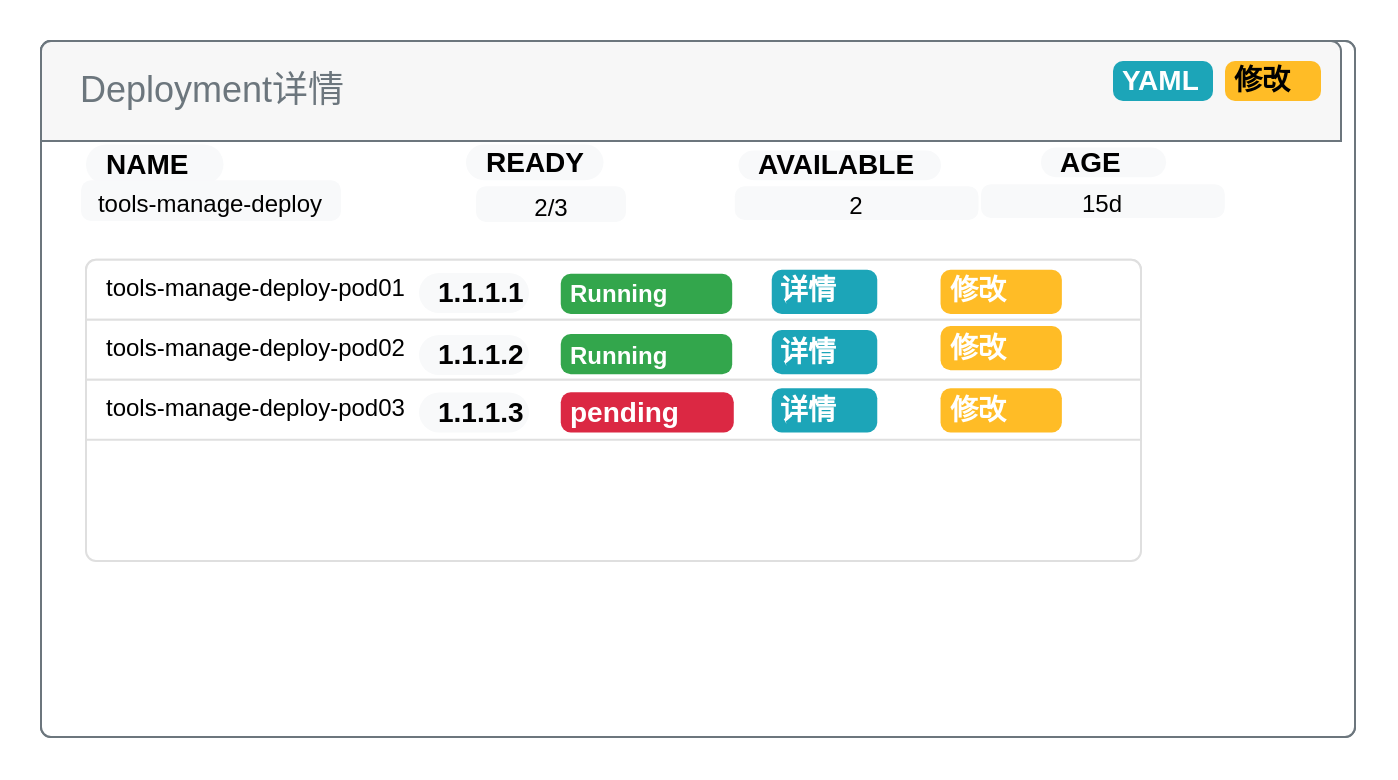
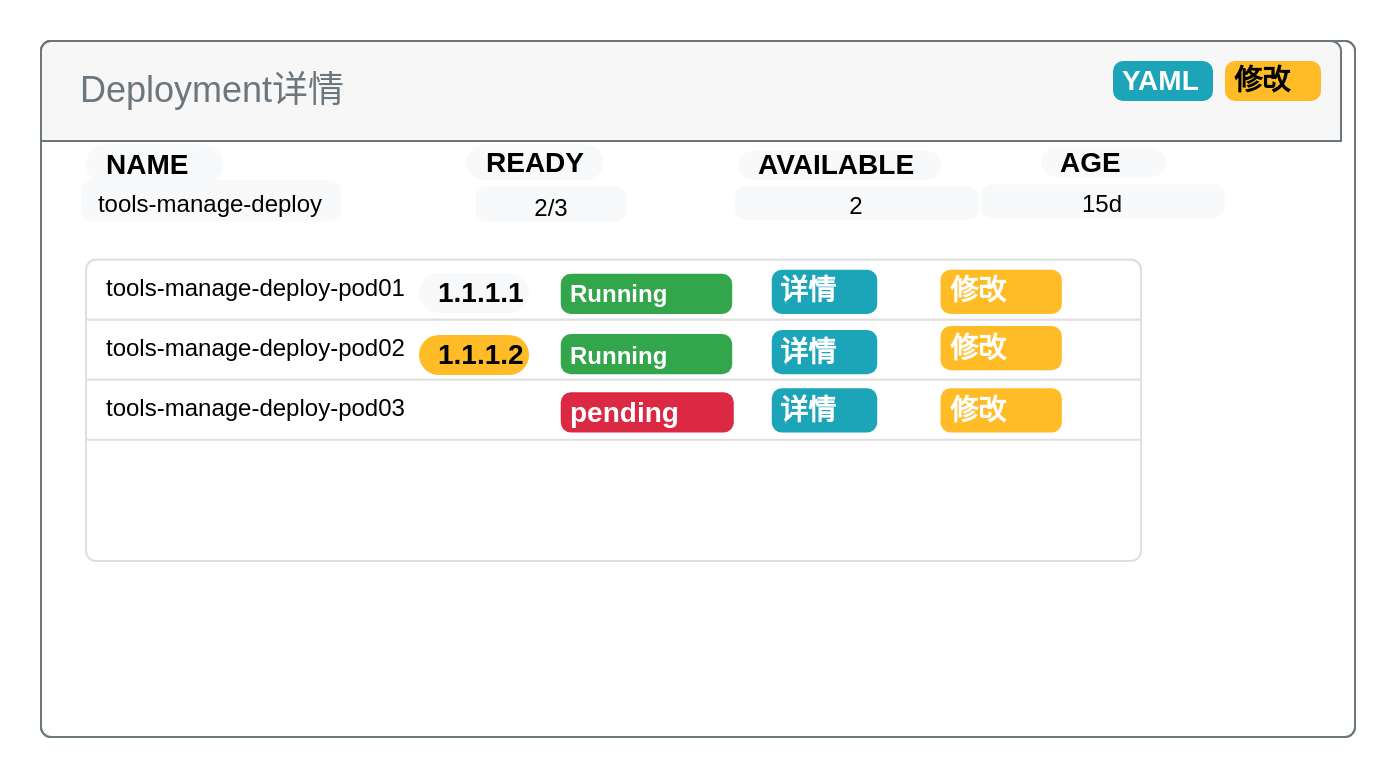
  <mxCell id="0" />
  <mxCell id="1" parent="0" />
  <mxCell id="2" value="" style="html=1;shadow=0;dashed=0;shape=mxgraph.bootstrap.rrect;rSize=5;strokeColor=#6C767D;html=1;whiteSpace=wrap;fillColor=#ffffff;fontColor=#6C767D;verticalAlign=bottom;align=left;spacing=20;spacingBottom=0;fontSize=14;" vertex="1" parent="1"><mxGeometry x="20" y="20" width="657" height="348" as="geometry" /></mxCell>
  <mxCell id="3" value="Deployment详情" style="html=1;shadow=0;dashed=0;shape=mxgraph.bootstrap.topButton;rSize=5;perimeter=none;whiteSpace=wrap;fillColor=#F7F7F7;strokeColor=#6C767D;fontColor=#6C767D;resizeWidth=1;fontSize=18;align=left;spacing=20;" vertex="1" parent="2"><mxGeometry width="650" height="50" relative="1" as="geometry" /></mxCell>
  <mxCell id="4" value="NAME" style="rounded=1;whiteSpace=wrap;html=1;arcSize=50;strokeColor=none;strokeWidth=1;fillColor=#F8F9FA;fontColor=#000000;whiteSpace=wrap;align=left;verticalAlign=middle;spacingLeft=0;fontStyle=1;fontSize=14;spacing=10;" vertex="1" parent="2"><mxGeometry x="22.5" y="51.703" width="68.75" height="19.886" as="geometry" /></mxCell>
  <mxCell id="5" value="&lt;font style=&quot;font-size: 12px;&quot;&gt;tools-manage-deploy&lt;/font&gt;" style="html=1;shadow=0;dashed=0;shape=mxgraph.bootstrap.rrect;rSize=5;strokeColor=none;strokeWidth=1;fillColor=#F8F9FA;fontColor=#000000;whiteSpace=wrap;align=center;verticalAlign=middle;spacingLeft=0;fontStyle=0;fontSize=16;spacing=5;" vertex="1" parent="2"><mxGeometry x="20" y="69.6" width="130" height="20.4" as="geometry" /></mxCell>
  <mxCell id="6" value="READY" style="rounded=1;whiteSpace=wrap;html=1;arcSize=50;strokeColor=none;strokeWidth=1;fillColor=#F8F9FA;fontColor=#000000;whiteSpace=wrap;align=left;verticalAlign=middle;spacingLeft=0;fontStyle=1;fontSize=14;spacing=10;" vertex="1" parent="2"><mxGeometry x="212.5" y="51.703" width="68.75" height="17.897" as="geometry" /></mxCell>
  <mxCell id="7" value="&lt;span style=&quot;font-size: 12px;&quot;&gt;2/3&lt;/span&gt;" style="html=1;shadow=0;dashed=0;shape=mxgraph.bootstrap.rrect;rSize=5;strokeColor=none;strokeWidth=1;fillColor=#F8F9FA;fontColor=#000000;whiteSpace=wrap;align=center;verticalAlign=middle;spacingLeft=0;fontStyle=0;fontSize=16;spacing=5;" vertex="1" parent="2"><mxGeometry x="217.5" y="72.583" width="75" height="17.897" as="geometry" /></mxCell>
  <mxCell id="8" value="AVAILABLE" style="rounded=1;whiteSpace=wrap;html=1;arcSize=50;strokeColor=none;strokeWidth=1;fillColor=#F8F9FA;fontColor=#000000;whiteSpace=wrap;align=left;verticalAlign=middle;spacingLeft=0;fontStyle=1;fontSize=14;spacing=10;" vertex="1" parent="2"><mxGeometry x="348.75" y="54.69" width="101.25" height="14.91" as="geometry" /></mxCell>
  <mxCell id="9" value="&lt;font style=&quot;font-size: 12px;&quot;&gt;2&lt;/font&gt;" style="html=1;shadow=0;dashed=0;shape=mxgraph.bootstrap.rrect;rSize=5;strokeColor=none;strokeWidth=1;fillColor=#F8F9FA;fontColor=#000000;whiteSpace=wrap;align=center;verticalAlign=middle;spacingLeft=0;fontStyle=0;fontSize=16;spacing=5;" vertex="1" parent="2"><mxGeometry x="346.875" y="72.583" width="121.875" height="16.903" as="geometry" /></mxCell>
  <mxCell id="10" value="AGE" style="rounded=1;whiteSpace=wrap;html=1;arcSize=50;strokeColor=none;strokeWidth=1;fillColor=#F8F9FA;fontColor=#000000;whiteSpace=wrap;align=left;verticalAlign=middle;spacingLeft=0;fontStyle=1;fontSize=14;spacing=10;" vertex="1" parent="2"><mxGeometry x="500" y="53.194" width="62.5" height="14.914" as="geometry" /></mxCell>
  <mxCell id="11" value="&lt;font style=&quot;font-size: 12px;&quot;&gt;15d&lt;/font&gt;" style="html=1;shadow=0;dashed=0;shape=mxgraph.bootstrap.rrect;rSize=5;strokeColor=none;strokeWidth=1;fillColor=#F8F9FA;fontColor=#000000;whiteSpace=wrap;align=center;verticalAlign=middle;spacingLeft=0;fontStyle=0;fontSize=16;spacing=5;" vertex="1" parent="2"><mxGeometry x="470" y="71.589" width="121.875" height="16.903" as="geometry" /></mxCell>
  <mxCell id="12" value="YAML" style="html=1;shadow=0;dashed=0;shape=mxgraph.bootstrap.rrect;rSize=5;strokeColor=none;strokeWidth=1;fillColor=#1CA5B8;fontColor=#FFFFFF;whiteSpace=wrap;align=left;verticalAlign=middle;spacingLeft=0;fontStyle=1;fontSize=14;spacing=5;" vertex="1" parent="2"><mxGeometry x="536" y="10" width="50" height="20" as="geometry" /></mxCell>
  <mxCell id="13" value="修改" style="html=1;shadow=0;dashed=0;shape=mxgraph.bootstrap.rrect;rSize=5;strokeColor=none;strokeWidth=1;fillColor=#FFBC26;fontColor=#000000;whiteSpace=wrap;align=left;verticalAlign=middle;spacingLeft=0;fontStyle=1;fontSize=14;spacing=5;" vertex="1" parent="2"><mxGeometry x="592" y="10" width="48" height="20" as="geometry" /></mxCell>
  <mxCell id="14" value="" style="html=1;shadow=0;dashed=0;shape=mxgraph.bootstrap.rrect;rSize=5;strokeColor=#DFDFDF;html=1;whiteSpace=wrap;fillColor=#FFFFFF;fontColor=#000000;" vertex="1" parent="2"><mxGeometry x="22.5" y="109.37" width="527.5" height="150.63" as="geometry" /></mxCell>
  <mxCell id="15" value="tools-manage-deploy-pod01" style="strokeColor=inherit;fillColor=inherit;gradientColor=inherit;fontColor=inherit;html=1;shadow=0;dashed=0;shape=mxgraph.bootstrap.topButton;rSize=5;perimeter=none;whiteSpace=wrap;resizeWidth=1;align=left;spacing=10;" vertex="1" parent="14"><mxGeometry width="527.5" height="30" relative="1" as="geometry" /></mxCell>
  <mxCell id="16" value="tools-manage-deploy-pod02" style="strokeColor=inherit;fillColor=inherit;gradientColor=inherit;fontColor=inherit;html=1;shadow=0;dashed=0;perimeter=none;whiteSpace=wrap;resizeWidth=1;align=left;spacing=10;" vertex="1" parent="14"><mxGeometry width="527.5" height="30" relative="1" as="geometry"><mxPoint y="30" as="offset" /></mxGeometry></mxCell>
  <mxCell id="17" value="tools-manage-deploy-pod03" style="strokeColor=inherit;fillColor=inherit;gradientColor=inherit;fontColor=inherit;html=1;shadow=0;dashed=0;perimeter=none;whiteSpace=wrap;resizeWidth=1;align=left;spacing=10;" vertex="1" parent="14"><mxGeometry width="527.5" height="30" relative="1" as="geometry"><mxPoint y="60" as="offset" /></mxGeometry></mxCell>
  <mxCell id="18" value="&lt;font style=&quot;font-size: 12px;&quot;&gt;Running&lt;/font&gt;" style="html=1;shadow=0;dashed=0;shape=mxgraph.bootstrap.rrect;rSize=5;strokeColor=none;strokeWidth=1;fillColor=#33A64C;fontColor=#FFFFFF;whiteSpace=wrap;align=left;verticalAlign=middle;spacingLeft=0;fontStyle=1;fontSize=14;spacing=5;" vertex="1" parent="14"><mxGeometry x="237.375" y="7.029" width="85.719" height="20.084" as="geometry" /></mxCell>
  <mxCell id="19" value="&lt;font color=&quot;#ffffff&quot;&gt;修改&lt;/font&gt;" style="html=1;shadow=0;dashed=0;shape=mxgraph.bootstrap.rrect;rSize=5;strokeColor=none;strokeWidth=1;fillColor=#FFBC26;fontColor=#000000;whiteSpace=wrap;align=left;verticalAlign=middle;spacingLeft=0;fontStyle=1;fontSize=14;spacing=5;" vertex="1" parent="14"><mxGeometry x="427.275" y="5.021" width="60.662" height="22.092" as="geometry" /></mxCell>
  <mxCell id="20" value="详情" style="html=1;shadow=0;dashed=0;shape=mxgraph.bootstrap.rrect;rSize=5;strokeColor=none;strokeWidth=1;fillColor=#1CA5B8;fontColor=#FFFFFF;whiteSpace=wrap;align=left;verticalAlign=middle;spacingLeft=0;fontStyle=1;fontSize=14;spacing=5;" vertex="1" parent="14"><mxGeometry x="342.875" y="5.021" width="52.75" height="22.092" as="geometry" /></mxCell>
  <mxCell id="21" value="&lt;font style=&quot;font-size: 12px;&quot;&gt;Running&lt;/font&gt;" style="html=1;shadow=0;dashed=0;shape=mxgraph.bootstrap.rrect;rSize=5;strokeColor=none;strokeWidth=1;fillColor=#33A64C;fontColor=#FFFFFF;whiteSpace=wrap;align=left;verticalAlign=middle;spacingLeft=0;fontStyle=1;fontSize=14;spacing=5;" vertex="1" parent="14"><mxGeometry x="237.375" y="37.155" width="85.719" height="20.084" as="geometry" /></mxCell>
  <mxCell id="22" value="详情" style="html=1;shadow=0;dashed=0;shape=mxgraph.bootstrap.rrect;rSize=5;strokeColor=none;strokeWidth=1;fillColor=#1CA5B8;fontColor=#FFFFFF;whiteSpace=wrap;align=left;verticalAlign=middle;spacingLeft=0;fontStyle=1;fontSize=14;spacing=5;" vertex="1" parent="14"><mxGeometry x="342.875" y="35.147" width="52.75" height="22.092" as="geometry" /></mxCell>
  <mxCell id="23" value="&lt;font color=&quot;#ffffff&quot;&gt;修改&lt;/font&gt;" style="html=1;shadow=0;dashed=0;shape=mxgraph.bootstrap.rrect;rSize=5;strokeColor=none;strokeWidth=1;fillColor=#FFBC26;fontColor=#000000;whiteSpace=wrap;align=left;verticalAlign=middle;spacingLeft=0;fontStyle=1;fontSize=14;spacing=5;" vertex="1" parent="14"><mxGeometry x="427.275" y="33.139" width="60.662" height="22.092" as="geometry" /></mxCell>
  <mxCell id="24" value="详情" style="html=1;shadow=0;dashed=0;shape=mxgraph.bootstrap.rrect;rSize=5;strokeColor=none;strokeWidth=1;fillColor=#1CA5B8;fontColor=#FFFFFF;whiteSpace=wrap;align=left;verticalAlign=middle;spacingLeft=0;fontStyle=1;fontSize=14;spacing=5;" vertex="1" parent="14"><mxGeometry x="342.875" y="64.269" width="52.75" height="22.092" as="geometry" /></mxCell>
  <mxCell id="25" value="&lt;font color=&quot;#ffffff&quot;&gt;修改&lt;/font&gt;" style="html=1;shadow=0;dashed=0;shape=mxgraph.bootstrap.rrect;rSize=5;strokeColor=none;strokeWidth=1;fillColor=#FFBC26;fontColor=#000000;whiteSpace=wrap;align=left;verticalAlign=middle;spacingLeft=0;fontStyle=1;fontSize=14;spacing=5;" vertex="1" parent="14"><mxGeometry x="427.275" y="64.269" width="60.662" height="22.092" as="geometry" /></mxCell>
  <mxCell id="26" value="pending" style="html=1;shadow=0;dashed=0;shape=mxgraph.bootstrap.rrect;rSize=5;strokeColor=none;strokeWidth=1;fillColor=#DB2843;fontColor=#FFFFFF;whiteSpace=wrap;align=left;verticalAlign=middle;spacingLeft=0;fontStyle=1;fontSize=14;spacing=5;" vertex="1" parent="14"><mxGeometry x="237.375" y="66.274" width="86.51" height="20.088" as="geometry" /></mxCell>
  <mxCell id="27" value="1.1.1.1" style="rounded=1;whiteSpace=wrap;html=1;arcSize=50;strokeColor=none;strokeWidth=1;fillColor=#F8F9FA;fontColor=#000000;whiteSpace=wrap;align=left;verticalAlign=middle;spacingLeft=0;fontStyle=1;fontSize=14;spacing=10;" vertex="1" parent="14"><mxGeometry x="166.5" y="6.63" width="55" height="20" as="geometry" /></mxCell>
  <mxCell id="28" value="" style="html=1;shadow=0;dashed=0;shape=mxgraph.bootstrap.rrect;rSize=5;strokeColor=#6C767D;html=1;whiteSpace=wrap;fillColor=#ffffff;fontColor=#6C767D;verticalAlign=bottom;align=left;spacing=20;spacingBottom=0;fontSize=14;" vertex="1" parent="1"><mxGeometry x="20" y="20" width="657" height="348" as="geometry" /></mxCell>
  <mxCell id="29" value="Deployment详情" style="html=1;shadow=0;dashed=0;shape=mxgraph.bootstrap.topButton;rSize=5;perimeter=none;whiteSpace=wrap;fillColor=#F7F7F7;strokeColor=#6C767D;fontColor=#6C767D;resizeWidth=1;fontSize=18;align=left;spacing=20;" vertex="1" parent="28"><mxGeometry width="650" height="50" relative="1" as="geometry" /></mxCell>
  <mxCell id="30" value="NAME" style="rounded=1;whiteSpace=wrap;html=1;arcSize=50;strokeColor=none;strokeWidth=1;fillColor=#F8F9FA;fontColor=#000000;whiteSpace=wrap;align=left;verticalAlign=middle;spacingLeft=0;fontStyle=1;fontSize=14;spacing=10;" vertex="1" parent="28"><mxGeometry x="22.5" y="51.703" width="68.75" height="19.886" as="geometry" /></mxCell>
  <mxCell id="31" value="&lt;font style=&quot;font-size: 12px;&quot;&gt;tools-manage-deploy&lt;/font&gt;" style="html=1;shadow=0;dashed=0;shape=mxgraph.bootstrap.rrect;rSize=5;strokeColor=none;strokeWidth=1;fillColor=#F8F9FA;fontColor=#000000;whiteSpace=wrap;align=center;verticalAlign=middle;spacingLeft=0;fontStyle=0;fontSize=16;spacing=5;" vertex="1" parent="28"><mxGeometry x="20" y="69.6" width="130" height="20.4" as="geometry" /></mxCell>
  <mxCell id="32" value="READY" style="rounded=1;whiteSpace=wrap;html=1;arcSize=50;strokeColor=none;strokeWidth=1;fillColor=#F8F9FA;fontColor=#000000;whiteSpace=wrap;align=left;verticalAlign=middle;spacingLeft=0;fontStyle=1;fontSize=14;spacing=10;" vertex="1" parent="28"><mxGeometry x="212.5" y="51.703" width="68.75" height="17.897" as="geometry" /></mxCell>
  <mxCell id="33" value="&lt;span style=&quot;font-size: 12px;&quot;&gt;2/3&lt;/span&gt;" style="html=1;shadow=0;dashed=0;shape=mxgraph.bootstrap.rrect;rSize=5;strokeColor=none;strokeWidth=1;fillColor=#F8F9FA;fontColor=#000000;whiteSpace=wrap;align=center;verticalAlign=middle;spacingLeft=0;fontStyle=0;fontSize=16;spacing=5;" vertex="1" parent="28"><mxGeometry x="217.5" y="72.583" width="75" height="17.897" as="geometry" /></mxCell>
  <mxCell id="34" value="AVAILABLE" style="rounded=1;whiteSpace=wrap;html=1;arcSize=50;strokeColor=none;strokeWidth=1;fillColor=#F8F9FA;fontColor=#000000;whiteSpace=wrap;align=left;verticalAlign=middle;spacingLeft=0;fontStyle=1;fontSize=14;spacing=10;" vertex="1" parent="28"><mxGeometry x="348.75" y="54.69" width="101.25" height="14.91" as="geometry" /></mxCell>
  <mxCell id="35" value="&lt;font style=&quot;font-size: 12px;&quot;&gt;2&lt;/font&gt;" style="html=1;shadow=0;dashed=0;shape=mxgraph.bootstrap.rrect;rSize=5;strokeColor=none;strokeWidth=1;fillColor=#F8F9FA;fontColor=#000000;whiteSpace=wrap;align=center;verticalAlign=middle;spacingLeft=0;fontStyle=0;fontSize=16;spacing=5;" vertex="1" parent="28"><mxGeometry x="346.875" y="72.583" width="121.875" height="16.903" as="geometry" /></mxCell>
  <mxCell id="36" value="AGE" style="rounded=1;whiteSpace=wrap;html=1;arcSize=50;strokeColor=none;strokeWidth=1;fillColor=#F8F9FA;fontColor=#000000;whiteSpace=wrap;align=left;verticalAlign=middle;spacingLeft=0;fontStyle=1;fontSize=14;spacing=10;" vertex="1" parent="28"><mxGeometry x="500" y="53.194" width="62.5" height="14.914" as="geometry" /></mxCell>
  <mxCell id="37" value="&lt;font style=&quot;font-size: 12px;&quot;&gt;15d&lt;/font&gt;" style="html=1;shadow=0;dashed=0;shape=mxgraph.bootstrap.rrect;rSize=5;strokeColor=none;strokeWidth=1;fillColor=#F8F9FA;fontColor=#000000;whiteSpace=wrap;align=center;verticalAlign=middle;spacingLeft=0;fontStyle=0;fontSize=16;spacing=5;" vertex="1" parent="28"><mxGeometry x="470" y="71.589" width="121.875" height="16.903" as="geometry" /></mxCell>
  <mxCell id="38" value="YAML" style="html=1;shadow=0;dashed=0;shape=mxgraph.bootstrap.rrect;rSize=5;strokeColor=none;strokeWidth=1;fillColor=#1CA5B8;fontColor=#FFFFFF;whiteSpace=wrap;align=left;verticalAlign=middle;spacingLeft=0;fontStyle=1;fontSize=14;spacing=5;" vertex="1" parent="28"><mxGeometry x="536" y="10" width="50" height="20" as="geometry" /></mxCell>
  <mxCell id="39" value="修改" style="html=1;shadow=0;dashed=0;shape=mxgraph.bootstrap.rrect;rSize=5;strokeColor=none;strokeWidth=1;fillColor=#FFBC26;fontColor=#000000;whiteSpace=wrap;align=left;verticalAlign=middle;spacingLeft=0;fontStyle=1;fontSize=14;spacing=5;" vertex="1" parent="28"><mxGeometry x="592" y="10" width="48" height="20" as="geometry" /></mxCell>
  <mxCell id="40" value="" style="html=1;shadow=0;dashed=0;shape=mxgraph.bootstrap.rrect;rSize=5;strokeColor=#DFDFDF;html=1;whiteSpace=wrap;fillColor=#FFFFFF;fontColor=#000000;" vertex="1" parent="28"><mxGeometry x="22.5" y="109.37" width="527.5" height="150.63" as="geometry" /></mxCell>
  <mxCell id="41" value="tools-manage-deploy-pod01" style="strokeColor=inherit;fillColor=inherit;gradientColor=inherit;fontColor=inherit;html=1;shadow=0;dashed=0;shape=mxgraph.bootstrap.topButton;rSize=5;perimeter=none;whiteSpace=wrap;resizeWidth=1;align=left;spacing=10;" vertex="1" parent="40"><mxGeometry width="527.5" height="30" relative="1" as="geometry" /></mxCell>
  <mxCell id="42" value="tools-manage-deploy-pod02" style="strokeColor=inherit;fillColor=inherit;gradientColor=inherit;fontColor=inherit;html=1;shadow=0;dashed=0;perimeter=none;whiteSpace=wrap;resizeWidth=1;align=left;spacing=10;" vertex="1" parent="40"><mxGeometry width="527.5" height="30" relative="1" as="geometry"><mxPoint y="30" as="offset" /></mxGeometry></mxCell>
  <mxCell id="43" value="tools-manage-deploy-pod03" style="strokeColor=inherit;fillColor=inherit;gradientColor=inherit;fontColor=inherit;html=1;shadow=0;dashed=0;perimeter=none;whiteSpace=wrap;resizeWidth=1;align=left;spacing=10;" vertex="1" parent="40"><mxGeometry width="527.5" height="30" relative="1" as="geometry"><mxPoint y="60" as="offset" /></mxGeometry></mxCell>
  <mxCell id="44" value="&lt;font style=&quot;font-size: 12px;&quot;&gt;Running&lt;/font&gt;" style="html=1;shadow=0;dashed=0;shape=mxgraph.bootstrap.rrect;rSize=5;strokeColor=none;strokeWidth=1;fillColor=#33A64C;fontColor=#FFFFFF;whiteSpace=wrap;align=left;verticalAlign=middle;spacingLeft=0;fontStyle=1;fontSize=14;spacing=5;" vertex="1" parent="40"><mxGeometry x="237.375" y="7.029" width="85.719" height="20.084" as="geometry" /></mxCell>
  <mxCell id="45" value="&lt;font color=&quot;#ffffff&quot;&gt;修改&lt;/font&gt;" style="html=1;shadow=0;dashed=0;shape=mxgraph.bootstrap.rrect;rSize=5;strokeColor=none;strokeWidth=1;fillColor=#FFBC26;fontColor=#000000;whiteSpace=wrap;align=left;verticalAlign=middle;spacingLeft=0;fontStyle=1;fontSize=14;spacing=5;" vertex="1" parent="40"><mxGeometry x="427.275" y="5.021" width="60.662" height="22.092" as="geometry" /></mxCell>
  <mxCell id="46" value="详情" style="html=1;shadow=0;dashed=0;shape=mxgraph.bootstrap.rrect;rSize=5;strokeColor=none;strokeWidth=1;fillColor=#1CA5B8;fontColor=#FFFFFF;whiteSpace=wrap;align=left;verticalAlign=middle;spacingLeft=0;fontStyle=1;fontSize=14;spacing=5;" vertex="1" parent="40"><mxGeometry x="342.875" y="5.021" width="52.75" height="22.092" as="geometry" /></mxCell>
  <mxCell id="47" value="&lt;font style=&quot;font-size: 12px;&quot;&gt;Running&lt;/font&gt;" style="html=1;shadow=0;dashed=0;shape=mxgraph.bootstrap.rrect;rSize=5;strokeColor=none;strokeWidth=1;fillColor=#33A64C;fontColor=#FFFFFF;whiteSpace=wrap;align=left;verticalAlign=middle;spacingLeft=0;fontStyle=1;fontSize=14;spacing=5;" vertex="1" parent="40"><mxGeometry x="237.375" y="37.155" width="85.719" height="20.084" as="geometry" /></mxCell>
  <mxCell id="48" value="详情" style="html=1;shadow=0;dashed=0;shape=mxgraph.bootstrap.rrect;rSize=5;strokeColor=none;strokeWidth=1;fillColor=#1CA5B8;fontColor=#FFFFFF;whiteSpace=wrap;align=left;verticalAlign=middle;spacingLeft=0;fontStyle=1;fontSize=14;spacing=5;" vertex="1" parent="40"><mxGeometry x="342.875" y="35.147" width="52.75" height="22.092" as="geometry" /></mxCell>
  <mxCell id="49" value="&lt;font color=&quot;#ffffff&quot;&gt;修改&lt;/font&gt;" style="html=1;shadow=0;dashed=0;shape=mxgraph.bootstrap.rrect;rSize=5;strokeColor=none;strokeWidth=1;fillColor=#FFBC26;fontColor=#000000;whiteSpace=wrap;align=left;verticalAlign=middle;spacingLeft=0;fontStyle=1;fontSize=14;spacing=5;" vertex="1" parent="40"><mxGeometry x="427.275" y="33.139" width="60.662" height="22.092" as="geometry" /></mxCell>
  <mxCell id="50" value="详情" style="html=1;shadow=0;dashed=0;shape=mxgraph.bootstrap.rrect;rSize=5;strokeColor=none;strokeWidth=1;fillColor=#1CA5B8;fontColor=#FFFFFF;whiteSpace=wrap;align=left;verticalAlign=middle;spacingLeft=0;fontStyle=1;fontSize=14;spacing=5;" vertex="1" parent="40"><mxGeometry x="342.875" y="64.269" width="52.75" height="22.092" as="geometry" /></mxCell>
  <mxCell id="51" value="&lt;font color=&quot;#ffffff&quot;&gt;修改&lt;/font&gt;" style="html=1;shadow=0;dashed=0;shape=mxgraph.bootstrap.rrect;rSize=5;strokeColor=none;strokeWidth=1;fillColor=#FFBC26;fontColor=#000000;whiteSpace=wrap;align=left;verticalAlign=middle;spacingLeft=0;fontStyle=1;fontSize=14;spacing=5;" vertex="1" parent="40"><mxGeometry x="427.275" y="64.269" width="60.662" height="22.092" as="geometry" /></mxCell>
  <mxCell id="52" value="pending" style="html=1;shadow=0;dashed=0;shape=mxgraph.bootstrap.rrect;rSize=5;strokeColor=none;strokeWidth=1;fillColor=#DB2843;fontColor=#FFFFFF;whiteSpace=wrap;align=left;verticalAlign=middle;spacingLeft=0;fontStyle=1;fontSize=14;spacing=5;" vertex="1" parent="40"><mxGeometry x="237.375" y="66.274" width="86.51" height="20.088" as="geometry" /></mxCell>
  <mxCell id="53" value="1.1.1.1" style="rounded=1;whiteSpace=wrap;html=1;arcSize=50;strokeColor=none;strokeWidth=1;fillColor=#F8F9FA;fontColor=#000000;whiteSpace=wrap;align=left;verticalAlign=middle;spacingLeft=0;fontStyle=1;fontSize=14;spacing=10;" vertex="1" parent="40"><mxGeometry x="166.5" y="6.63" width="55" height="20" as="geometry" /></mxCell>
- <mxCell id="54" value="1.1.1.2" style="rounded=1;whiteSpace=wrap;html=1;arcSize=50;strokeColor=none;strokeWidth=1;fillColor=#F8F9FA;fontColor=#000000;whiteSpace=wrap;align=left;verticalAlign=middle;spacingLeft=0;fontStyle=1;fontSize=14;spacing=10;" vertex="1" parent="40"><mxGeometry x="166.5" y="37.63" width="55" height="20" as="geometry" /></mxCell>
- <mxCell id="55" value="1.1.1.3" style="rounded=1;whiteSpace=wrap;html=1;arcSize=50;strokeColor=none;strokeWidth=1;fillColor=#F8F9FA;fontColor=#000000;whiteSpace=wrap;align=left;verticalAlign=middle;spacingLeft=0;fontStyle=1;fontSize=14;spacing=10;" vertex="1" parent="40"><mxGeometry x="166.5" y="66.36" width="55" height="20" as="geometry" /></mxCell>
+ <mxCell id="54" value="1.1.1.2" style="rounded=1;whiteSpace=wrap;html=1;arcSize=50;strokeColor=none;strokeWidth=1;fillColor=#ffbc26;fontColor=#000000;whiteSpace=wrap;align=left;verticalAlign=middle;spacingLeft=0;fontStyle=1;fontSize=14;spacing=10;" vertex="1" parent="40"><mxGeometry x="166.5" y="37.63" width="55" height="20" as="geometry" /></mxCell>
